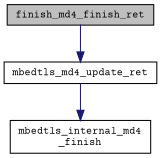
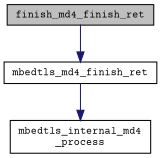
  digraph {
    fontname="Courier Prime"
    rankdir=TB
    node [color=black fillcolor=white fontname="Courier Prime" fontsize=10 shape=record style=filled]
    edge [color=midnightblue fontname="Courier Prime" fontsize=10 labelfontname=Helvetica labelfontsize=10 style=solid]
    n1 [fillcolor=grey75 fontcolor=black height=0.2 label=finish_md4_finish_ret width=0.4]
-   n2 [height=0.2 label=mbedtls_md4_update_ret width=0.4]
-   n3 [height=0.2 label="mbedtls_internal_md4\l_finish" width=0.4]
+   n2 [height=0.2 label=mbedtls_md4_finish_ret width=0.4]
+   n3 [height=0.2 label="mbedtls_internal_md4\l_process" width=0.4]
    n1 -> n2
    n2 -> n3
  }
